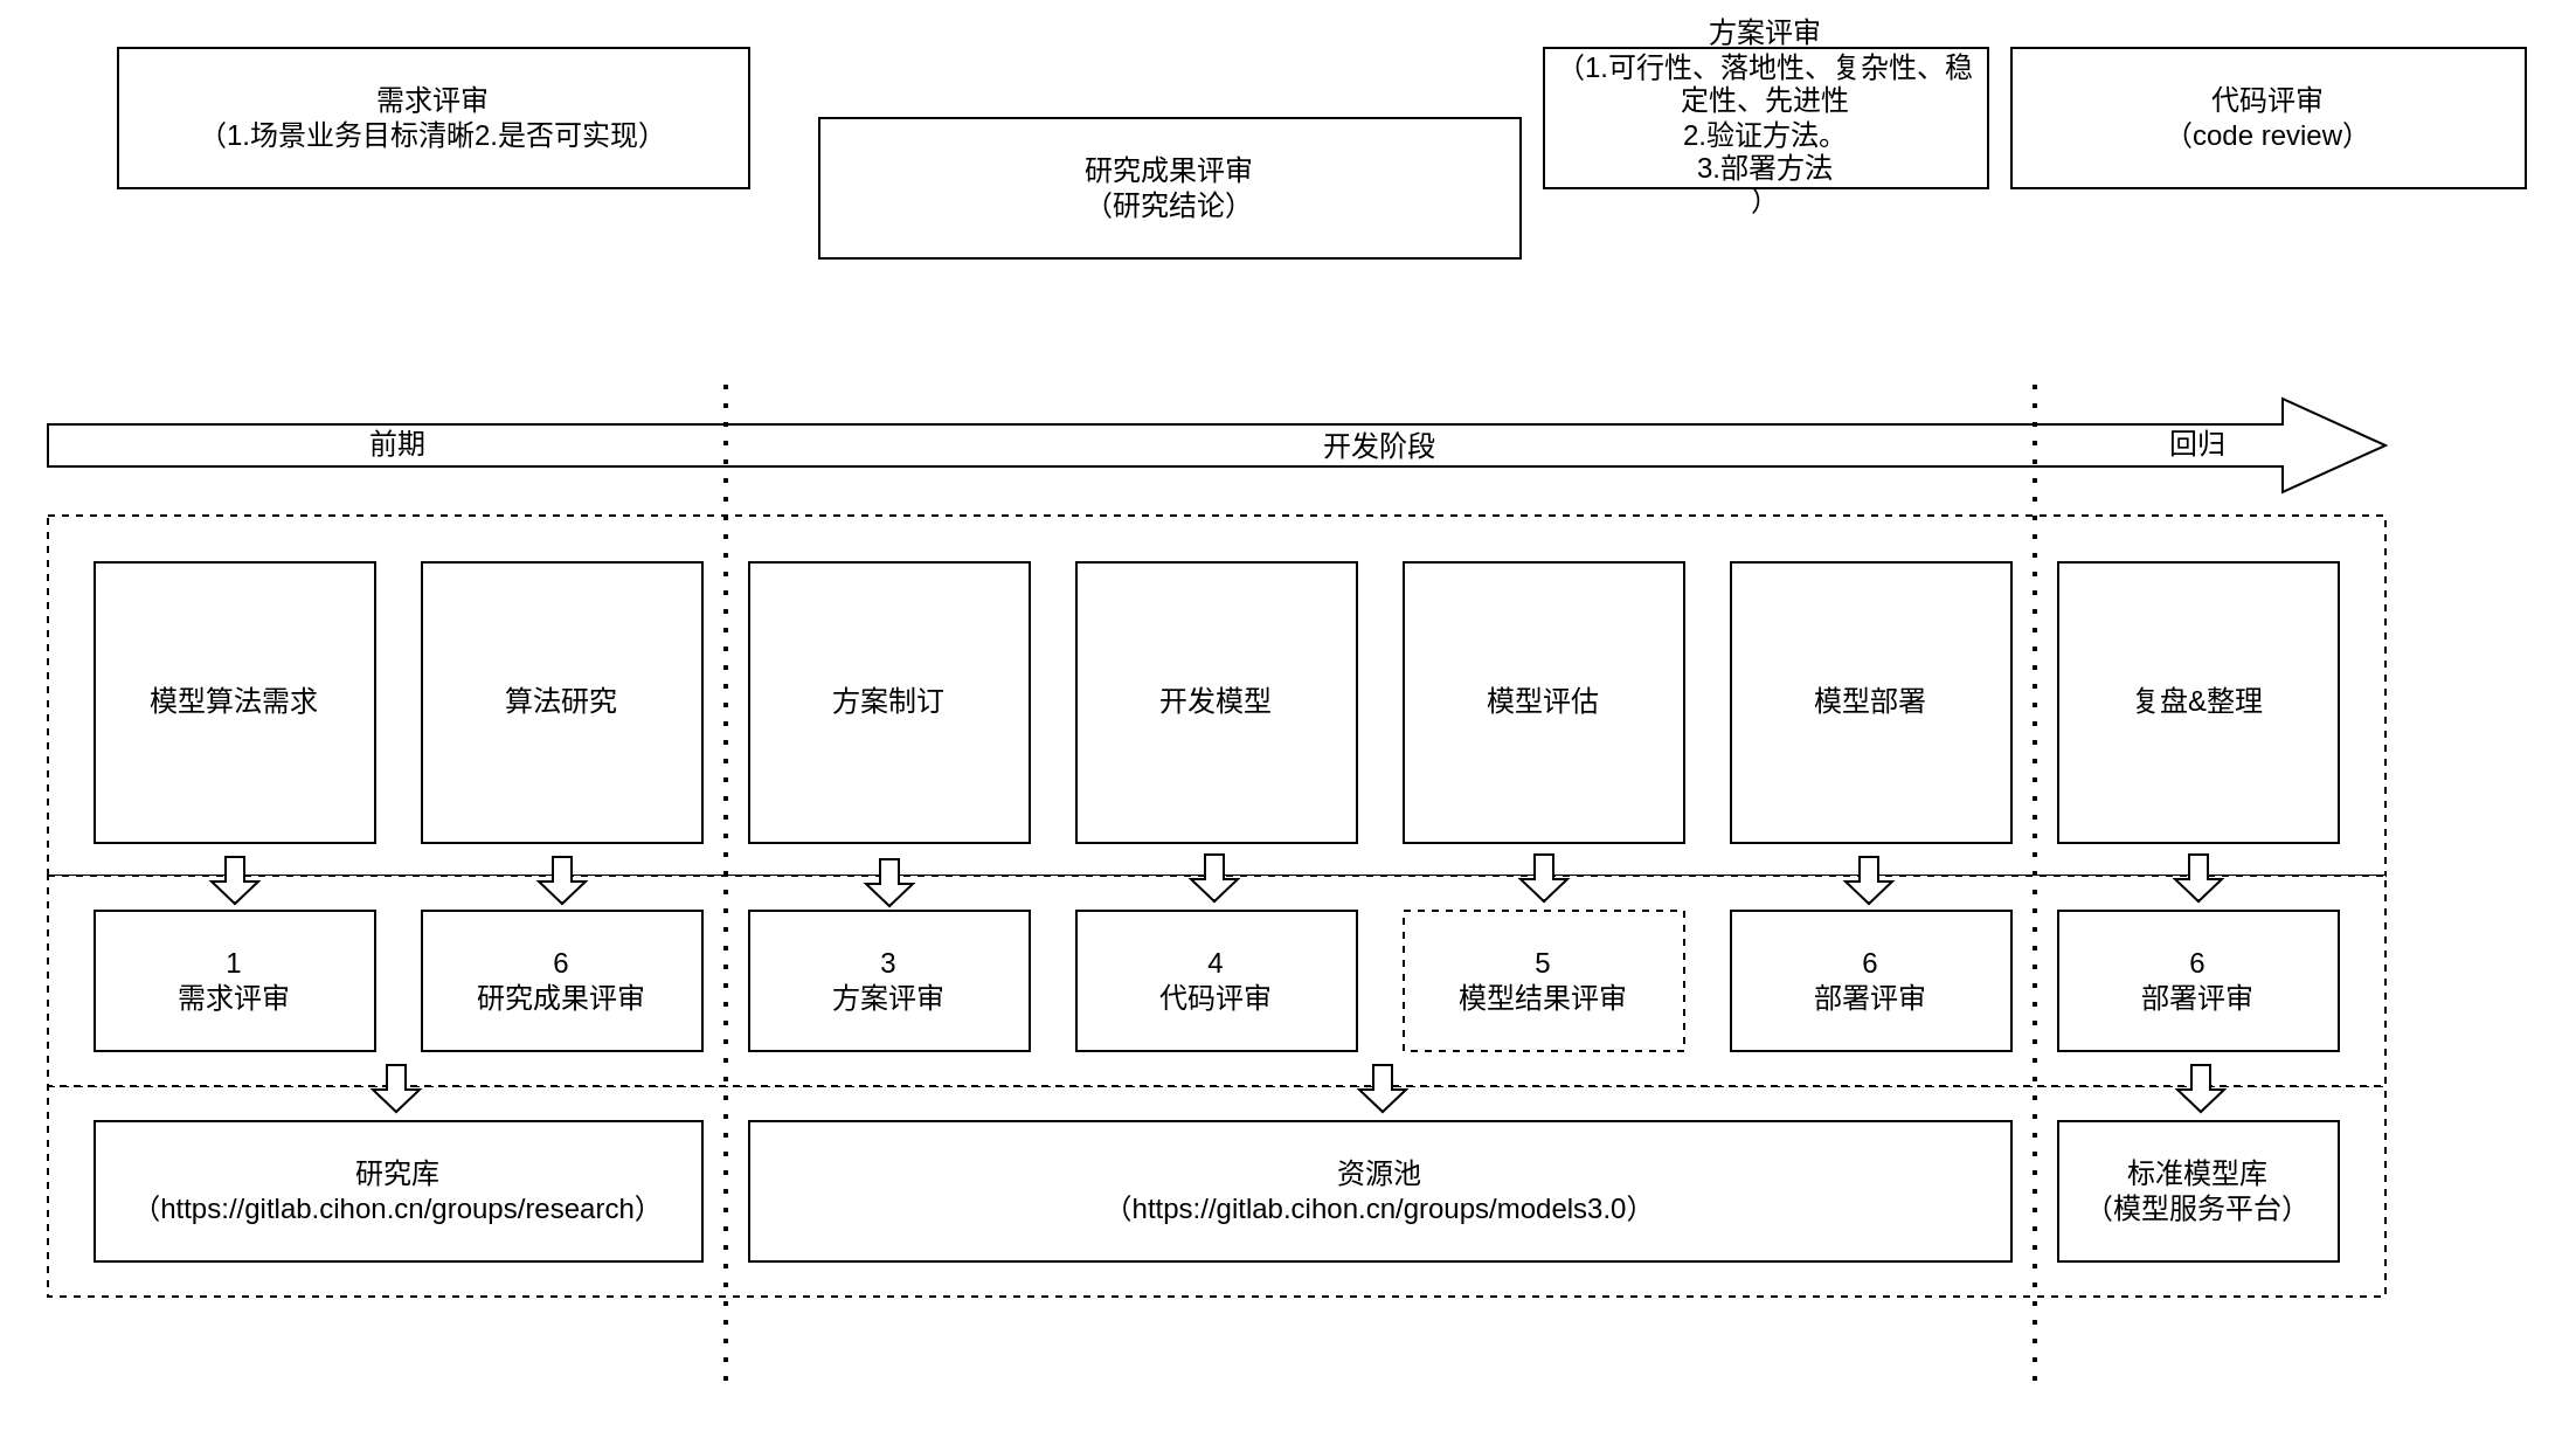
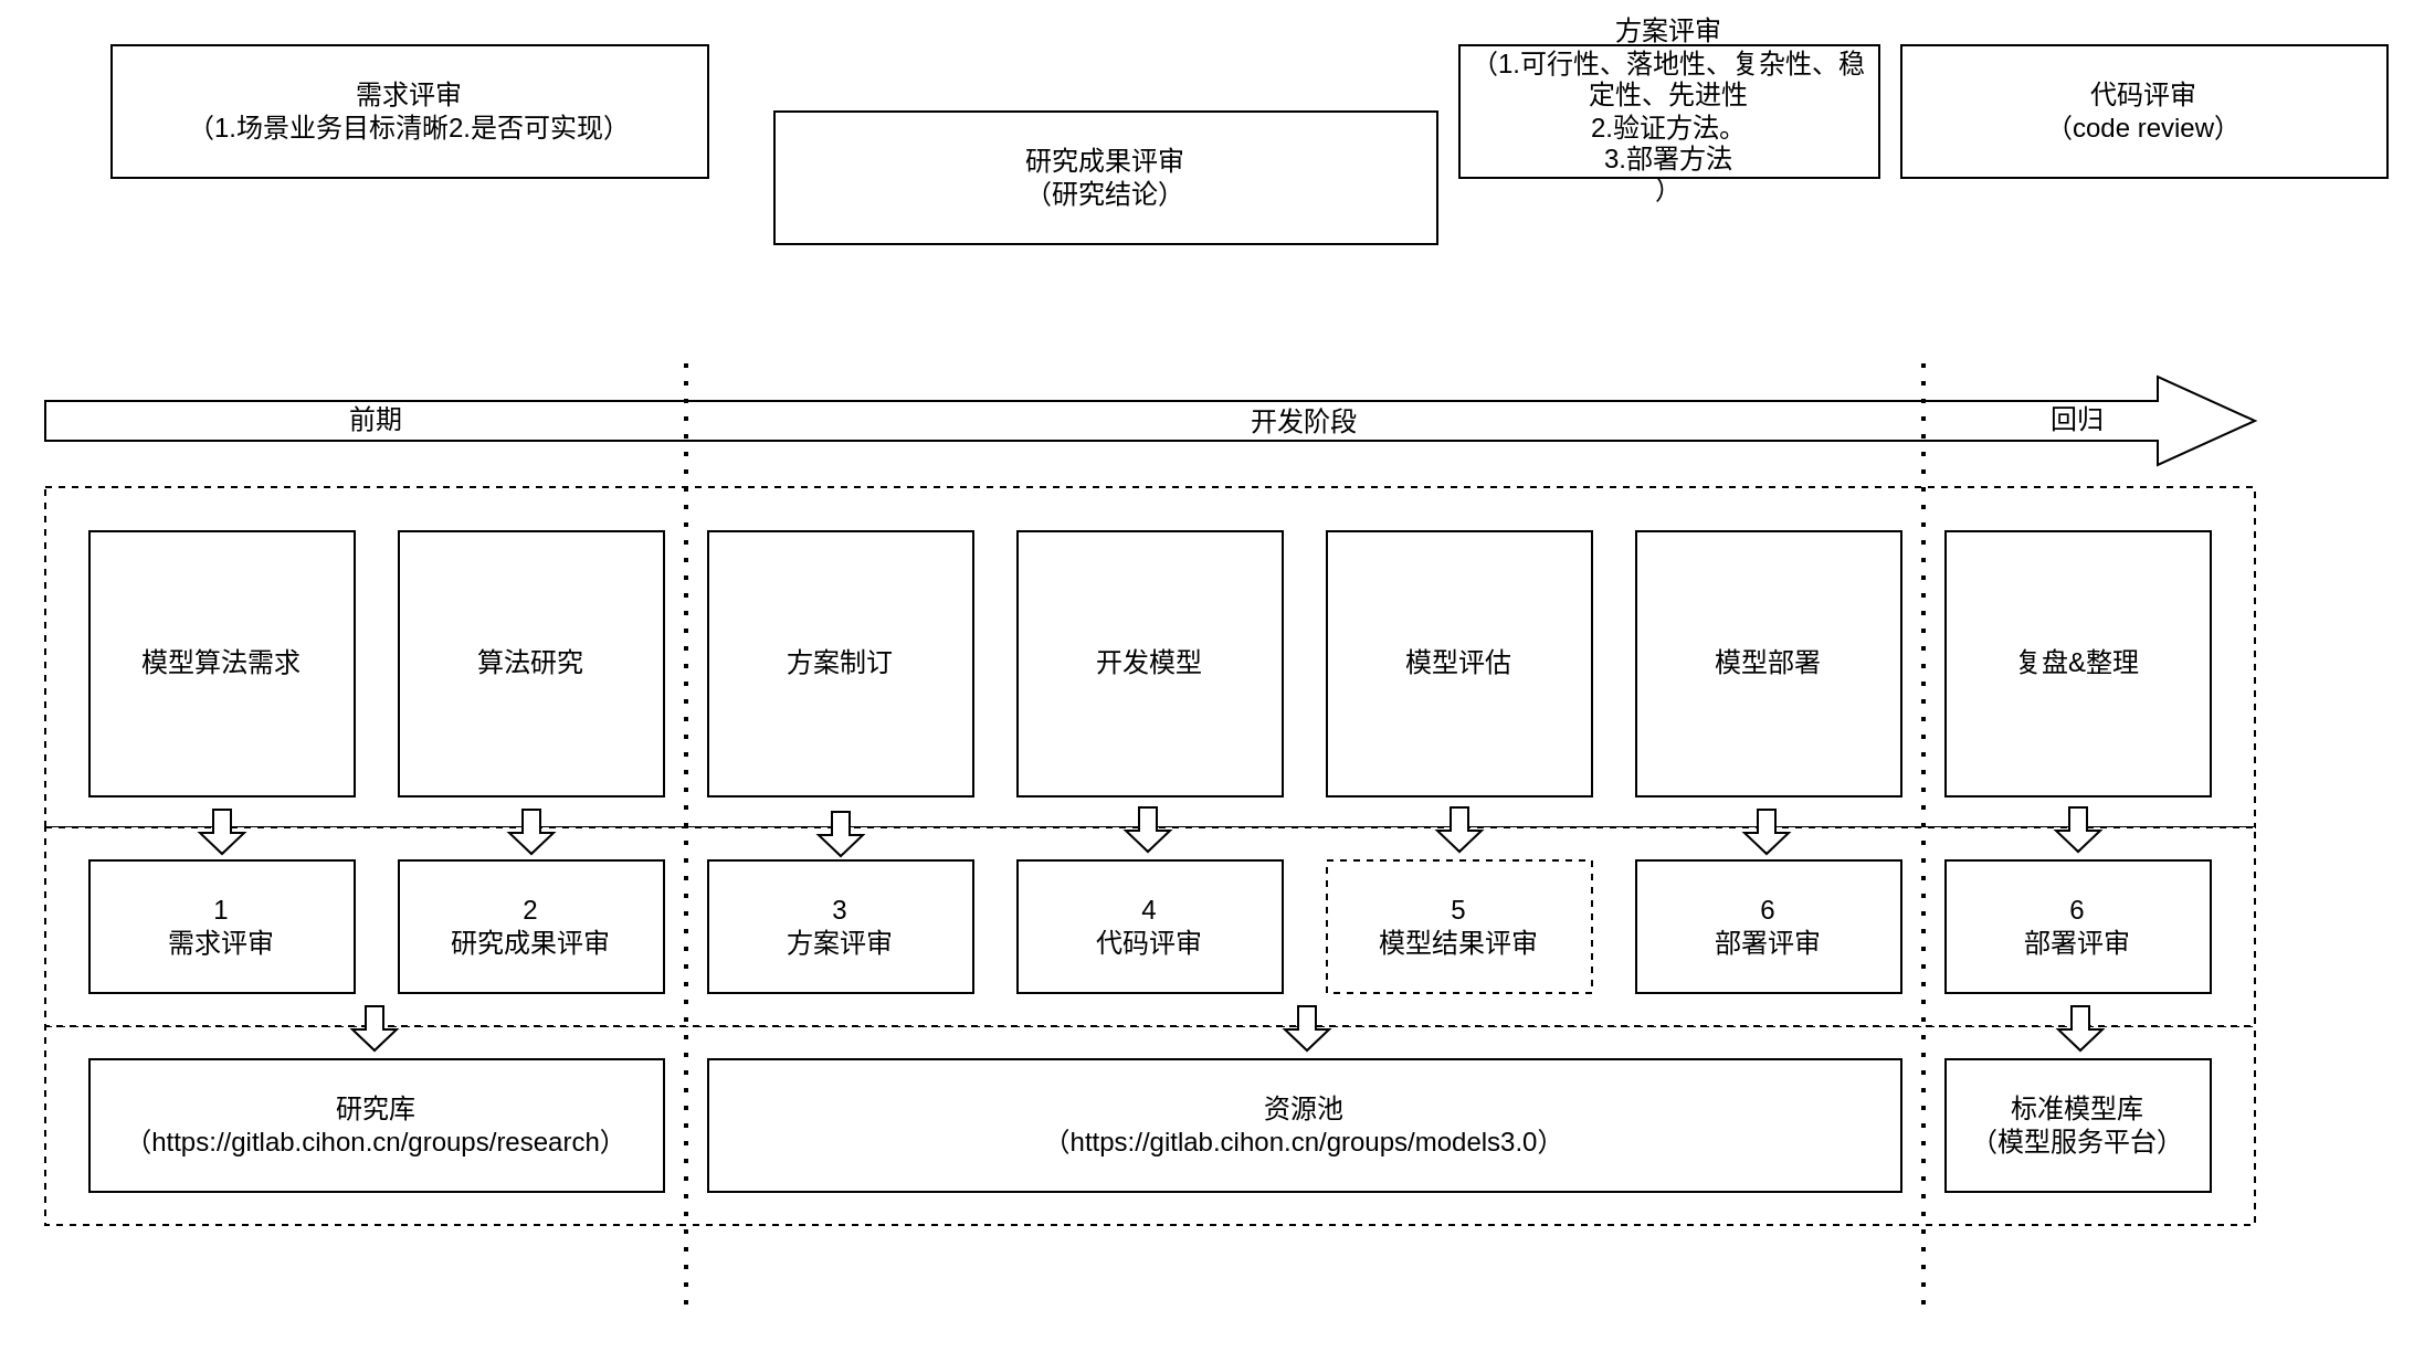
  <mxCell id="0" />
  <mxCell id="1" parent="0" />
  <mxCell id="2" value="" style="rounded=0;whiteSpace=wrap;html=1;dashed=1;" vertex="1" parent="1"><mxGeometry x="20" y="220" width="1000" height="154" as="geometry" /></mxCell>
  <mxCell id="3" value="" style="rounded=0;whiteSpace=wrap;html=1;dashed=1;" vertex="1" parent="1"><mxGeometry x="20" y="464" width="1000" height="90" as="geometry" /></mxCell>
  <mxCell id="4" value="" style="rounded=0;whiteSpace=wrap;html=1;dashed=1;" vertex="1" parent="1"><mxGeometry x="20" y="374" width="1000" height="90" as="geometry" /></mxCell>
  <mxCell id="5" value="" style="html=1;shadow=0;dashed=0;align=center;verticalAlign=middle;shape=mxgraph.arrows2.arrow;dy=0.55;dx=44;notch=0;" vertex="1" parent="1"><mxGeometry x="20" y="170" width="1000" height="40" as="geometry" /></mxCell>
  <mxCell id="6" value="1&lt;br&gt;需求评审" style="rounded=0;whiteSpace=wrap;html=1;" vertex="1" parent="1"><mxGeometry x="40" y="389" width="120" height="60" as="geometry" /></mxCell>
  <mxCell id="7" value="算法研究" style="rounded=0;whiteSpace=wrap;html=1;" vertex="1" parent="1"><mxGeometry x="180" y="240" width="120" height="120" as="geometry" /></mxCell>
  <mxCell id="8" value="方案制订" style="rounded=0;whiteSpace=wrap;html=1;" vertex="1" parent="1"><mxGeometry x="320" y="240" width="120" height="120" as="geometry" /></mxCell>
  <mxCell id="9" value="需求评审&lt;br&gt;（1.场景业务目标清晰2.是否可实现）" style="rounded=0;whiteSpace=wrap;html=1;" vertex="1" parent="1"><mxGeometry x="50" y="20" width="270" height="60" as="geometry" /></mxCell>
  <mxCell id="10" value="资源池&lt;br&gt;（https://gitlab.cihon.cn/groups/models3.0）" style="rounded=0;whiteSpace=wrap;html=1;" vertex="1" parent="1"><mxGeometry x="320" y="479" width="540" height="60" as="geometry" /></mxCell>
  <mxCell id="11" value="标准模型库&lt;br&gt;（模型服务平台）" style="rounded=0;whiteSpace=wrap;html=1;" vertex="1" parent="1"><mxGeometry x="880" y="479" width="120" height="60" as="geometry" /></mxCell>
  <mxCell id="12" value="模型算法需求" style="rounded=0;whiteSpace=wrap;html=1;" vertex="1" parent="1"><mxGeometry x="40" y="240" width="120" height="120" as="geometry" /></mxCell>
  <mxCell id="13" value="研究成果评审&lt;br&gt;（研究结论）" style="rounded=0;whiteSpace=wrap;html=1;" vertex="1" parent="1"><mxGeometry x="350" y="50" width="300" height="60" as="geometry" /></mxCell>
  <mxCell id="14" value="方案评审&lt;br&gt;（1.可行性、落地性、复杂性、稳定性、先进性&lt;br&gt;2.验证方法。&lt;br&gt;3.部署方法&lt;br&gt;）" style="rounded=0;whiteSpace=wrap;html=1;" vertex="1" parent="1"><mxGeometry x="660" y="20" width="190" height="60" as="geometry" /></mxCell>
  <mxCell id="15" value="开发模型" style="rounded=0;whiteSpace=wrap;html=1;" vertex="1" parent="1"><mxGeometry x="460" y="240" width="120" height="120" as="geometry" /></mxCell>
  <mxCell id="16" value="代码评审&lt;br&gt;（code review）" style="rounded=0;whiteSpace=wrap;html=1;" vertex="1" parent="1"><mxGeometry x="860" y="20" width="220" height="60" as="geometry" /></mxCell>
  <mxCell id="17" value="模型评估" style="rounded=0;whiteSpace=wrap;html=1;" vertex="1" parent="1"><mxGeometry x="600" y="240" width="120" height="120" as="geometry" /></mxCell>
  <mxCell id="18" value="复盘&amp;amp;整理" style="rounded=0;whiteSpace=wrap;html=1;" vertex="1" parent="1"><mxGeometry x="880" y="240" width="120" height="120" as="geometry" /></mxCell>
  <mxCell id="19" value="研究库&lt;br style=&quot;border-color: var(--border-color);&quot;&gt;（https://gitlab.cihon.cn/groups/research）" style="rounded=0;whiteSpace=wrap;html=1;" vertex="1" parent="1"><mxGeometry x="40" y="479" width="260" height="60" as="geometry" /></mxCell>
  <mxCell id="20" value="模型部署" style="rounded=0;whiteSpace=wrap;html=1;" vertex="1" parent="1"><mxGeometry x="740" y="240" width="120" height="120" as="geometry" /></mxCell>
  <mxCell id="21" value="" style="endArrow=none;dashed=1;html=1;dashPattern=1 3;strokeWidth=2;rounded=0;" edge="1" parent="1"><mxGeometry width="50" height="50" relative="1" as="geometry"><mxPoint x="310" y="590" as="sourcePoint" /><mxPoint x="310" y="160" as="targetPoint" /></mxGeometry></mxCell>
  <mxCell id="22" value="" style="endArrow=none;dashed=1;html=1;dashPattern=1 3;strokeWidth=2;rounded=0;" edge="1" parent="1"><mxGeometry width="50" height="50" relative="1" as="geometry"><mxPoint x="870" y="590" as="sourcePoint" /><mxPoint x="870" y="160" as="targetPoint" /></mxGeometry></mxCell>
- <mxCell id="23" value="6&lt;br&gt;研究成果评审" style="rounded=0;whiteSpace=wrap;html=1;" vertex="1" parent="1"><mxGeometry x="180" y="389" width="120" height="60" as="geometry" /></mxCell>
+ <mxCell id="23" value="2&lt;br&gt;研究成果评审" style="rounded=0;whiteSpace=wrap;html=1;" vertex="1" parent="1"><mxGeometry x="180" y="389" width="120" height="60" as="geometry" /></mxCell>
  <mxCell id="24" value="3&lt;br&gt;方案评审" style="rounded=0;whiteSpace=wrap;html=1;" vertex="1" parent="1"><mxGeometry x="320" y="389" width="120" height="60" as="geometry" /></mxCell>
  <mxCell id="25" value="4&lt;br&gt;代码评审" style="rounded=0;whiteSpace=wrap;html=1;" vertex="1" parent="1"><mxGeometry x="460" y="389" width="120" height="60" as="geometry" /></mxCell>
  <mxCell id="26" value="5&lt;br&gt;模型结果评审" style="rounded=0;whiteSpace=wrap;html=1;dashed=1;" vertex="1" parent="1"><mxGeometry x="600" y="389" width="120" height="60" as="geometry" /></mxCell>
  <mxCell id="27" value="6&lt;br&gt;部署评审" style="rounded=0;whiteSpace=wrap;html=1;" vertex="1" parent="1"><mxGeometry x="740" y="389" width="120" height="60" as="geometry" /></mxCell>
  <mxCell id="28" value="6&lt;br&gt;部署评审" style="rounded=0;whiteSpace=wrap;html=1;" vertex="1" parent="1"><mxGeometry x="880" y="389" width="120" height="60" as="geometry" /></mxCell>
  <mxCell id="29" value="" style="shape=singleArrow;direction=south;whiteSpace=wrap;html=1;arrowWidth=0.4;arrowSize=0.475;" vertex="1" parent="1"><mxGeometry x="90" y="366" width="20" height="20" as="geometry" /></mxCell>
  <mxCell id="30" value="" style="shape=singleArrow;direction=south;whiteSpace=wrap;html=1;arrowWidth=0.4;arrowSize=0.475;" vertex="1" parent="1"><mxGeometry x="230" y="366" width="20" height="20" as="geometry" /></mxCell>
  <mxCell id="31" value="" style="shape=singleArrow;direction=south;whiteSpace=wrap;html=1;arrowWidth=0.4;arrowSize=0.475;" vertex="1" parent="1"><mxGeometry x="370" y="367" width="20" height="20" as="geometry" /></mxCell>
  <mxCell id="32" value="" style="shape=singleArrow;direction=south;whiteSpace=wrap;html=1;arrowWidth=0.4;arrowSize=0.475;" vertex="1" parent="1"><mxGeometry x="509" y="365" width="20" height="20" as="geometry" /></mxCell>
  <mxCell id="33" value="" style="shape=singleArrow;direction=south;whiteSpace=wrap;html=1;arrowWidth=0.4;arrowSize=0.475;" vertex="1" parent="1"><mxGeometry x="650" y="365" width="20" height="20" as="geometry" /></mxCell>
  <mxCell id="34" value="" style="shape=singleArrow;direction=south;whiteSpace=wrap;html=1;arrowWidth=0.4;arrowSize=0.475;" vertex="1" parent="1"><mxGeometry x="789" y="366" width="20" height="20" as="geometry" /></mxCell>
  <mxCell id="35" value="" style="shape=singleArrow;direction=south;whiteSpace=wrap;html=1;arrowWidth=0.4;arrowSize=0.475;" vertex="1" parent="1"><mxGeometry x="930" y="365" width="20" height="20" as="geometry" /></mxCell>
  <mxCell id="36" value="" style="shape=singleArrow;direction=south;whiteSpace=wrap;html=1;arrowWidth=0.4;arrowSize=0.475;" vertex="1" parent="1"><mxGeometry x="159" y="455" width="20" height="20" as="geometry" /></mxCell>
  <mxCell id="37" value="" style="shape=singleArrow;direction=south;whiteSpace=wrap;html=1;arrowWidth=0.4;arrowSize=0.475;" vertex="1" parent="1"><mxGeometry x="581" y="455" width="20" height="20" as="geometry" /></mxCell>
  <mxCell id="38" value="" style="shape=singleArrow;direction=south;whiteSpace=wrap;html=1;arrowWidth=0.4;arrowSize=0.475;" vertex="1" parent="1"><mxGeometry x="931" y="455" width="20" height="20" as="geometry" /></mxCell>
  <mxCell id="39" value="前期" style="text;html=1;strokeColor=none;fillColor=none;align=center;verticalAlign=middle;whiteSpace=wrap;rounded=0;" vertex="1" parent="1"><mxGeometry x="140" y="175" width="60" height="30" as="geometry" /></mxCell>
  <mxCell id="40" value="开发阶段" style="text;html=1;strokeColor=none;fillColor=none;align=center;verticalAlign=middle;whiteSpace=wrap;rounded=0;" vertex="1" parent="1"><mxGeometry x="560" y="176" width="60" height="30" as="geometry" /></mxCell>
  <mxCell id="41" value="回归" style="text;html=1;strokeColor=none;fillColor=none;align=center;verticalAlign=middle;whiteSpace=wrap;rounded=0;" vertex="1" parent="1"><mxGeometry x="910" y="175" width="60" height="30" as="geometry" /></mxCell>
